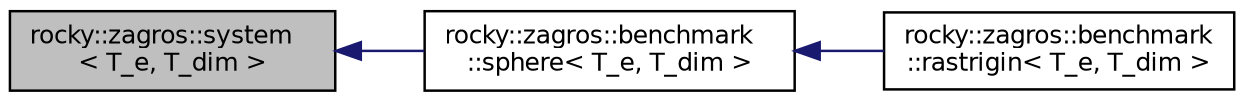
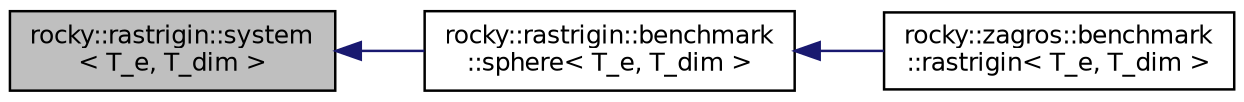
  digraph {
    rankdir=LR
    node [color=black fillcolor=white fontname=Helvetica fontsize=10 shape=record style=filled]
    edge [color=midnightblue dir=back fontname=Helvetica fontsize=10 labelfontname=Helvetica labelfontsize=10 style=solid]
-   n1 [fillcolor=grey75 fontcolor=black height=0.2 label="rocky::zagros::system\l\< T_e, T_dim \>" width=0.4]
-   n2 [height=0.2 label="rocky::zagros::benchmark\l::sphere\< T_e, T_dim \>" width=0.4]
+   n1 [fillcolor=grey75 fontcolor=black height=0.2 label="rocky::rastrigin::system\l\< T_e, T_dim \>" width=0.4]
+   n2 [height=0.2 label="rocky::rastrigin::benchmark\l::sphere\< T_e, T_dim \>" width=0.4]
    n3 [height=0.2 label="rocky::zagros::benchmark\l::rastrigin\< T_e, T_dim \>" width=0.4]
    n1 -> n2
    n2 -> n3
  }
